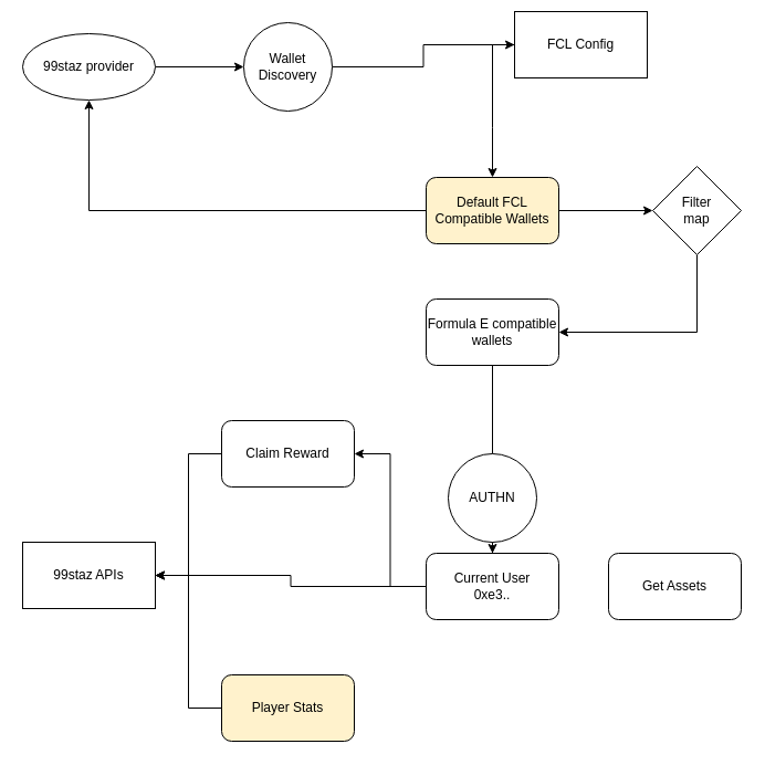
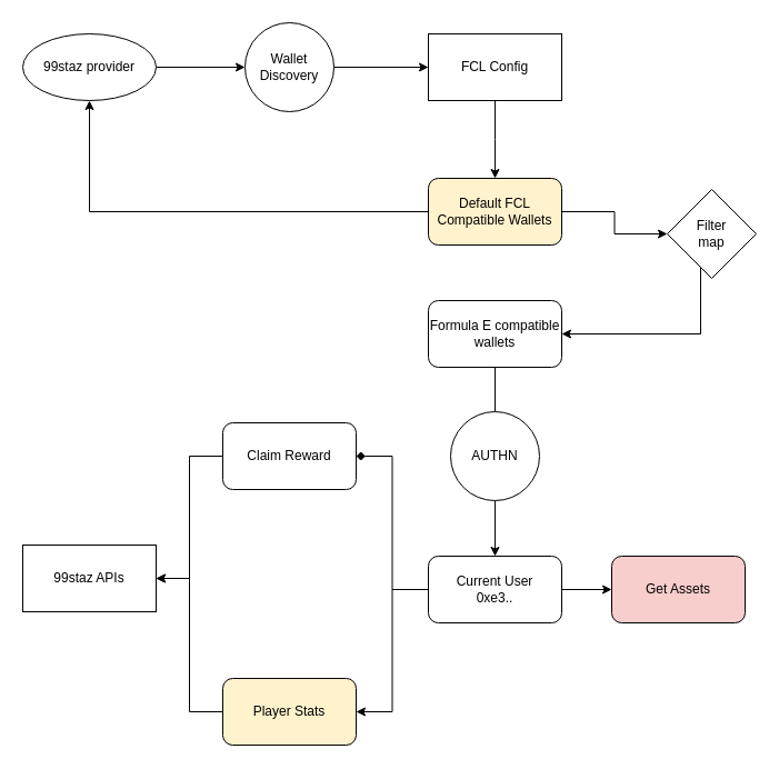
  <mxCell id="0" />
  <mxCell id="1" parent="0" />
  <mxCell id="2" value="" style="edgeStyle=orthogonalEdgeStyle;rounded=0;orthogonalLoop=1;jettySize=auto;html=1;" edge="1" parent="1" source="3" target="5"><mxGeometry relative="1" as="geometry" /></mxCell>
  <mxCell id="3" value="Wallet&lt;br&gt;Discovery" style="ellipse;whiteSpace=wrap;html=1;aspect=fixed;" vertex="1" parent="1"><mxGeometry x="220" y="20" width="80" height="80" as="geometry" /></mxCell>
  <mxCell id="4" value="" style="edgeStyle=orthogonalEdgeStyle;rounded=0;orthogonalLoop=1;jettySize=auto;html=1;" edge="1" parent="1" source="5"><mxGeometry relative="1" as="geometry"><mxPoint x="445" y="160" as="targetPoint" /></mxGeometry></mxCell>
- <mxCell id="5" value="FCL Config" style="rounded=0;whiteSpace=wrap;html=1;" vertex="1" parent="1"><mxGeometry x="465" y="10" width="120" height="60" as="geometry" /></mxCell>
+ <mxCell id="5" value="FCL Config" style="rounded=0;whiteSpace=wrap;html=1;" vertex="1" parent="1"><mxGeometry x="385" y="30" width="120" height="60" as="geometry" /></mxCell>
  <mxCell id="6" value="" style="edgeStyle=orthogonalEdgeStyle;rounded=0;orthogonalLoop=1;jettySize=auto;html=1;" edge="1" parent="1" source="8" target="10"><mxGeometry relative="1" as="geometry" /></mxCell>
  <mxCell id="7" value="" style="edgeStyle=orthogonalEdgeStyle;rounded=0;orthogonalLoop=1;jettySize=auto;html=1;" edge="1" parent="1" source="8" target="25"><mxGeometry relative="1" as="geometry" /></mxCell>
  <mxCell id="8" value="Default FCL Compatible Wallets" style="rounded=1;whiteSpace=wrap;html=1;fillColor=#fff2cc;" vertex="1" parent="1"><mxGeometry x="385" y="160" width="120" height="60" as="geometry" /></mxCell>
  <mxCell id="9" style="edgeStyle=orthogonalEdgeStyle;rounded=0;orthogonalLoop=1;jettySize=auto;html=1;entryX=1;entryY=0.5;entryDx=0;entryDy=0;" edge="1" parent="1" source="10" target="12"><mxGeometry relative="1" as="geometry"><Array as="points"><mxPoint x="630" y="300" /></Array></mxGeometry></mxCell>
- <mxCell id="10" value="Filter&lt;br&gt;map" style="rhombus;whiteSpace=wrap;html=1;" vertex="1" parent="1"><mxGeometry x="590" y="150" width="80" height="80" as="geometry" /></mxCell>
+ <mxCell id="10" value="Filter&lt;br&gt;map" style="rhombus;whiteSpace=wrap;html=1;" vertex="1" parent="1"><mxGeometry x="600" y="170" width="80" height="80" as="geometry" /></mxCell>
  <mxCell id="11" value="" style="edgeStyle=orthogonalEdgeStyle;rounded=0;orthogonalLoop=1;jettySize=auto;html=1;endArrow=none;" edge="1" parent="1" source="12" target="14"><mxGeometry relative="1" as="geometry" /></mxCell>
  <mxCell id="12" value="Formula E compatible wallets" style="rounded=1;whiteSpace=wrap;html=1;" vertex="1" parent="1"><mxGeometry x="385" y="270" width="120" height="60" as="geometry" /></mxCell>
  <mxCell id="13" value="" style="edgeStyle=orthogonalEdgeStyle;rounded=0;orthogonalLoop=1;jettySize=auto;html=1;" edge="1" parent="1" source="14" target="18"><mxGeometry relative="1" as="geometry" /></mxCell>
- <mxCell id="14" value="AUTHN" style="ellipse;whiteSpace=wrap;html=1;rounded=1;" vertex="1" parent="1"><mxGeometry x="405" y="410" width="80" height="80" as="geometry" /></mxCell>
- <mxCell id="16" style="edgeStyle=orthogonalEdgeStyle;rounded=0;orthogonalLoop=1;jettySize=auto;html=1;entryX=1;entryY=0.5;entryDx=0;entryDy=0;" edge="1" parent="1" source="18" target="20"><mxGeometry relative="1" as="geometry" /></mxCell>
- <mxCell id="17" style="edgeStyle=orthogonalEdgeStyle;rounded=0;orthogonalLoop=1;jettySize=auto;html=1;" edge="1" parent="1" source="18" target="26"><mxGeometry relative="1" as="geometry"><mxPoint x="340" y="660" as="targetPoint" /></mxGeometry></mxCell>
+ <mxCell id="14" value="AUTHN" style="ellipse;whiteSpace=wrap;html=1;rounded=1;" vertex="1" parent="1"><mxGeometry x="405" y="370" width="80" height="80" as="geometry" /></mxCell>
+ <mxCell id="15" style="edgeStyle=orthogonalEdgeStyle;rounded=0;orthogonalLoop=1;jettySize=auto;html=1;entryX=0;entryY=0.5;entryDx=0;entryDy=0;" edge="1" parent="1" source="18" target="21"><mxGeometry relative="1" as="geometry" /></mxCell>
+ <mxCell id="16" style="edgeStyle=orthogonalEdgeStyle;rounded=0;orthogonalLoop=1;jettySize=auto;html=1;entryX=1;entryY=0.5;entryDx=0;entryDy=0;endArrow=diamond;" edge="1" parent="1" source="18" target="20"><mxGeometry relative="1" as="geometry" /></mxCell>
+ <mxCell id="17" style="edgeStyle=orthogonalEdgeStyle;rounded=0;orthogonalLoop=1;jettySize=auto;html=1;entryX=1;entryY=0.5;entryDx=0;entryDy=0;" edge="1" parent="1" source="18" target="23"><mxGeometry relative="1" as="geometry"><mxPoint x="340" y="660" as="targetPoint" /></mxGeometry></mxCell>
  <mxCell id="18" value="Current User&lt;br&gt;0xe3.." style="whiteSpace=wrap;html=1;rounded=1;" vertex="1" parent="1"><mxGeometry x="385" y="500" width="120" height="60" as="geometry" /></mxCell>
  <mxCell id="19" style="edgeStyle=orthogonalEdgeStyle;rounded=0;orthogonalLoop=1;jettySize=auto;html=1;entryX=1;entryY=0.5;entryDx=0;entryDy=0;" edge="1" parent="1" source="20" target="26"><mxGeometry relative="1" as="geometry" /></mxCell>
  <mxCell id="20" value="Claim Reward" style="whiteSpace=wrap;html=1;rounded=1;" vertex="1" parent="1"><mxGeometry x="200" y="380" width="120" height="60" as="geometry" /></mxCell>
- <mxCell id="21" value="Get Assets" style="whiteSpace=wrap;html=1;rounded=1;" vertex="1" parent="1"><mxGeometry x="550" y="500" width="120" height="60" as="geometry" /></mxCell>
+ <mxCell id="21" value="Get Assets" style="whiteSpace=wrap;html=1;rounded=1;fillColor=#f8cecc;" vertex="1" parent="1"><mxGeometry x="550" y="500" width="120" height="60" as="geometry" /></mxCell>
  <mxCell id="22" style="edgeStyle=orthogonalEdgeStyle;rounded=0;orthogonalLoop=1;jettySize=auto;html=1;entryX=1;entryY=0.5;entryDx=0;entryDy=0;" edge="1" parent="1" source="23" target="26"><mxGeometry relative="1" as="geometry" /></mxCell>
  <mxCell id="23" value="Player Stats" style="whiteSpace=wrap;html=1;rounded=1;fillColor=#fff2cc;" vertex="1" parent="1"><mxGeometry x="200" y="610" width="120" height="60" as="geometry" /></mxCell>
  <mxCell id="24" value="" style="edgeStyle=orthogonalEdgeStyle;rounded=0;orthogonalLoop=1;jettySize=auto;html=1;" edge="1" parent="1" source="25" target="3"><mxGeometry relative="1" as="geometry" /></mxCell>
  <mxCell id="25" value="99staz provider" style="ellipse;whiteSpace=wrap;html=1;" vertex="1" parent="1"><mxGeometry y="30" width="120" height="60" as="geometry" x="20" /></mxCell>
  <mxCell id="26" value="99staz APIs" style="rounded=0;whiteSpace=wrap;html=1;" vertex="1" parent="1"><mxGeometry x="20" y="490" width="120" height="60" as="geometry" /></mxCell>
